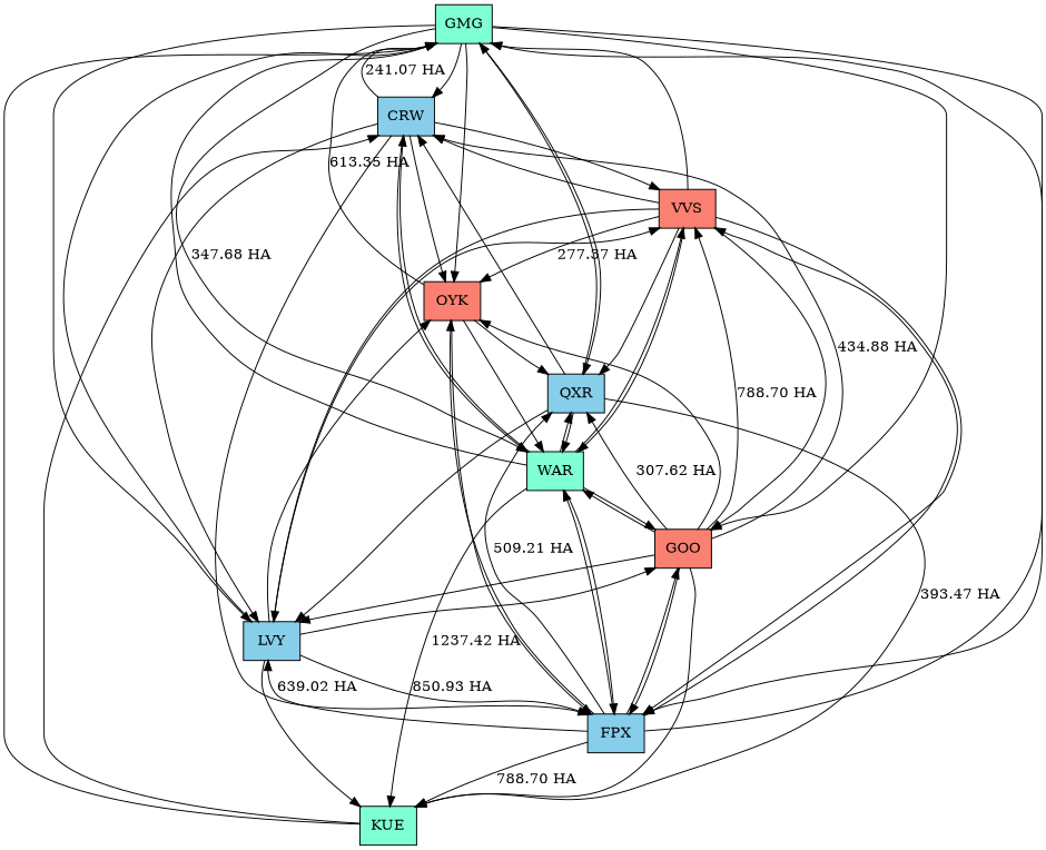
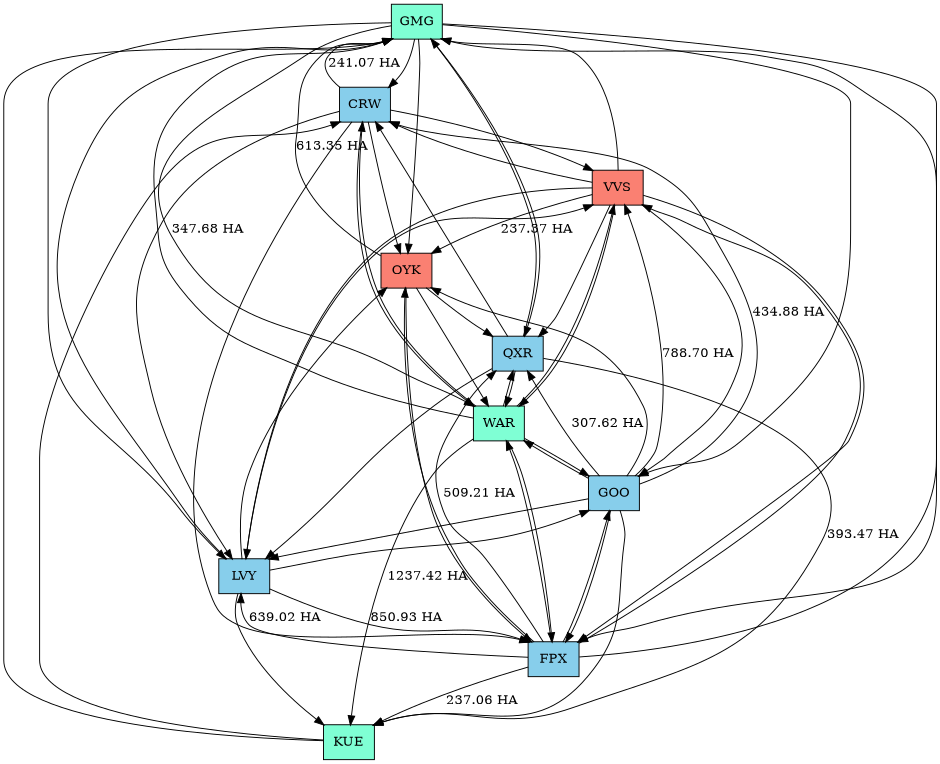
  digraph {
    node [fillcolor=skyblue shape=record style=filled]
    edge [headport=f1]
    n1 [fillcolor=aquamarine label="<f1> GMG "]
    n2 [label="<f1> CRW "]
    n3 [label="<f1> LVY "]
    n4 [label="<f1> FPX "]
    n5 [fillcolor=aquamarine label="<f1> WAR "]
    n6 [label="<f1> QXR "]
-   n7 [fillcolor=salmon label="<f1> GOO "]
+   n7 [label="<f1> GOO "]
    n8 [fillcolor=salmon label="<f1> OYK "]
    n9 [fillcolor=salmon label="<f1> VVS "]
    n10 [fillcolor=aquamarine label="<f1> KUE "]
    n1 -> n2
    n1 -> n3
    n1 -> n4
    n1 -> n5 [label="347.68 HA"]
    n1 -> n6
    n1 -> n7
    n1 -> n8
    n2 -> n1 [label="241.07 HA"]
    n2 -> n3
    n2 -> n4
    n2 -> n5
    n2 -> n8
    n2 -> n9
    n3 -> n1
    n3 -> n4 [label="850.93 HA"]
    n3 -> n7
    n3 -> n8
    n3 -> n9
    n3 -> n10
    n4 -> n1
    n4 -> n3 [label="639.02 HA"]
    n4 -> n5
    n4 -> n6 [label="509.21 HA"]
    n4 -> n7
    n4 -> n8
    n4 -> n9
-   n4 -> n10 [label="788.70 HA"]
+   n4 -> n10 [label="237.06 HA"]
    n5 -> n1
    n5 -> n2
    n5 -> n4
    n5 -> n6
    n5 -> n7
    n5 -> n9
    n5 -> n10 [label="1237.42 HA"]
    n6 -> n1
    n6 -> n2
    n6 -> n3
    n6 -> n5
    n6 -> n10 [label="393.47 HA"]
    n7 -> n2 [label="434.88 HA"]
    n7 -> n3
    n7 -> n4
    n7 -> n5
    n7 -> n6 [label="307.62 HA"]
    n7 -> n8
    n7 -> n9 [label="788.70 HA"]
    n7 -> n10
    n8 -> n1 [label="613.35 HA"]
    n8 -> n4
    n8 -> n5
    n8 -> n6
    n9 -> n1
    n9 -> n2
    n9 -> n3
    n9 -> n4
    n9 -> n5
    n9 -> n6
    n9 -> n7
-   n9 -> n8 [label="277.37 HA"]
+   n9 -> n8 [label="237.37 HA"]
    n10 -> n1
    n10 -> n2
  }
